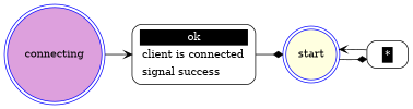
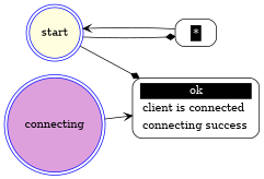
  digraph {
    rankdir=LR
    node [shape=doublecircle style=filled]
    edge [arrowhead=diamond]
    start [color=blue fillcolor=lightyellow]
    n2 [label=<<table border="0" cellborder="0" cellpadding="3" bgcolor="white"><tr><td bgcolor="black" align="center" colspan="2"><font color="white">*</font></td></tr></table>> shape=Mrecord style=solid]
    connecting [color=blue fillcolor=plum]
-   n4 [label=<<table border="0" cellborder="0" cellpadding="3" bgcolor="white"><tr><td bgcolor="black" align="center" colspan="2"><font color="white">ok</font></td></tr><tr><td align="left" port="r3">client is connected</td></tr><tr><td align="left" port="r3">signal success</td></tr></table>> shape=Mrecord style=solid]
+   n4 [label=<<table border="0" cellborder="0" cellpadding="3" bgcolor="white"><tr><td bgcolor="black" align="center" colspan="2"><font color="white">ok</font></td></tr><tr><td align="left" port="r3">client is connected</td></tr><tr><td align="left" port="r3">connecting success</td></tr></table>> shape=Mrecord style=solid]
    start -> n2
    n2 -> start [arrowhead=vee]
    connecting -> n4 [arrowhead=vee]
-   n4 -> start
+   start -> n4
  }
